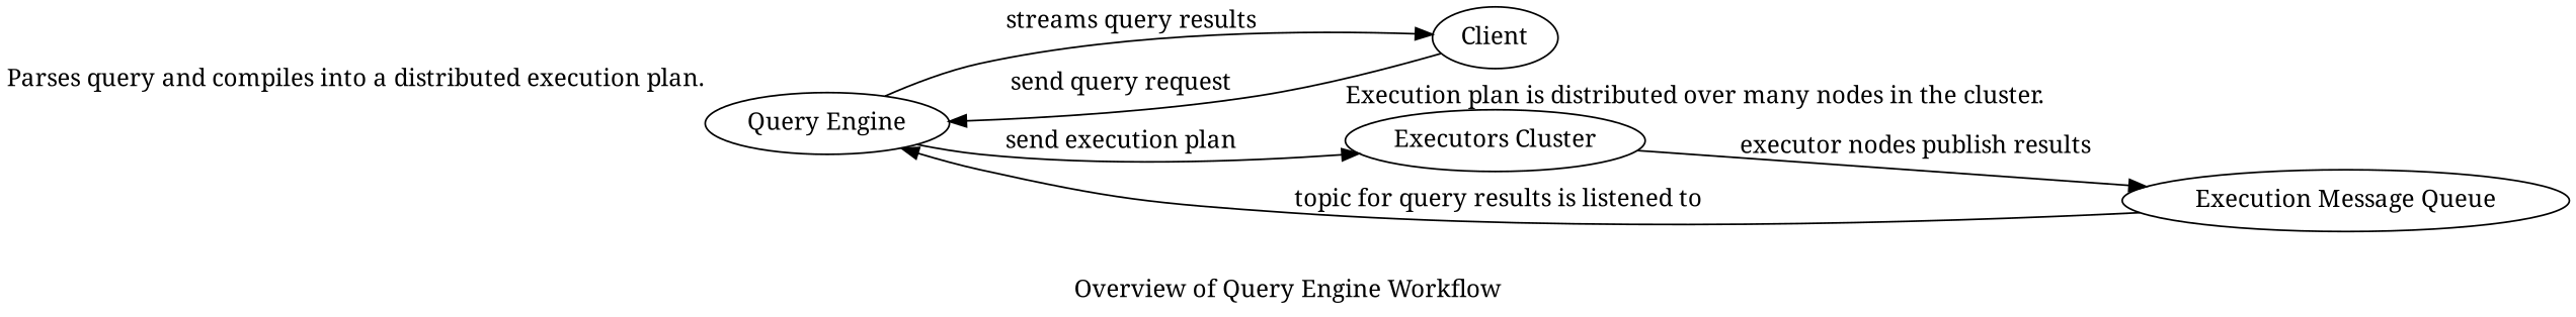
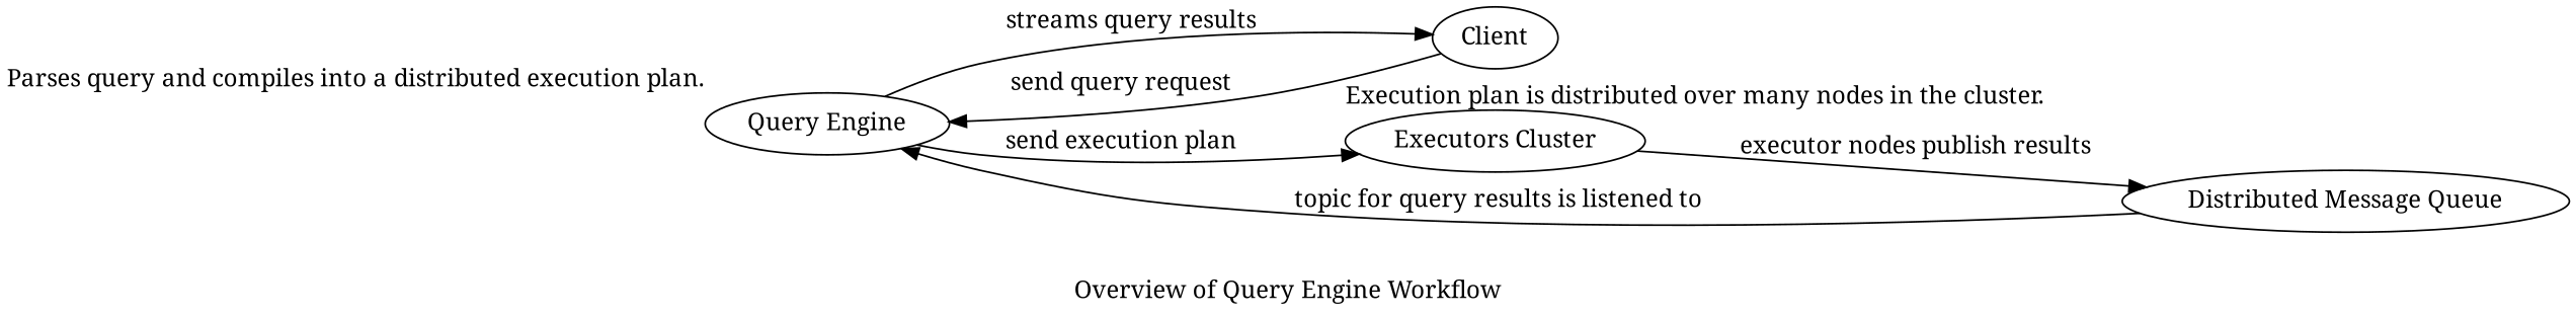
  digraph {
    forcelabels=true
    label="Overview of Query Engine Workflow"
    rankdir=LR
    fontname="Noto Serif"
    node [fontname="Noto Serif"]
    edge [fontname="Noto Serif"]
    n1 [label="Query Engine" xlabel="Parses query and compiles into a distributed execution plan."]
    n2 [label=Client]
    n3 [label="Executors Cluster" xlabel="Execution plan is distributed over many nodes in the cluster."]
-   n4 [label="Execution Message Queue"]
+   n4 [label="Distributed Message Queue"]
    n1 -> n2 [label="    streams query results"]
    n1 -> n3 [label=" send execution plan"]
    n2 -> n1 [label=" send query request"]
    n3 -> n4 [label=" executor nodes publish results"]
    n4 -> n1 [label=" topic for query results is listened to"]
  }
